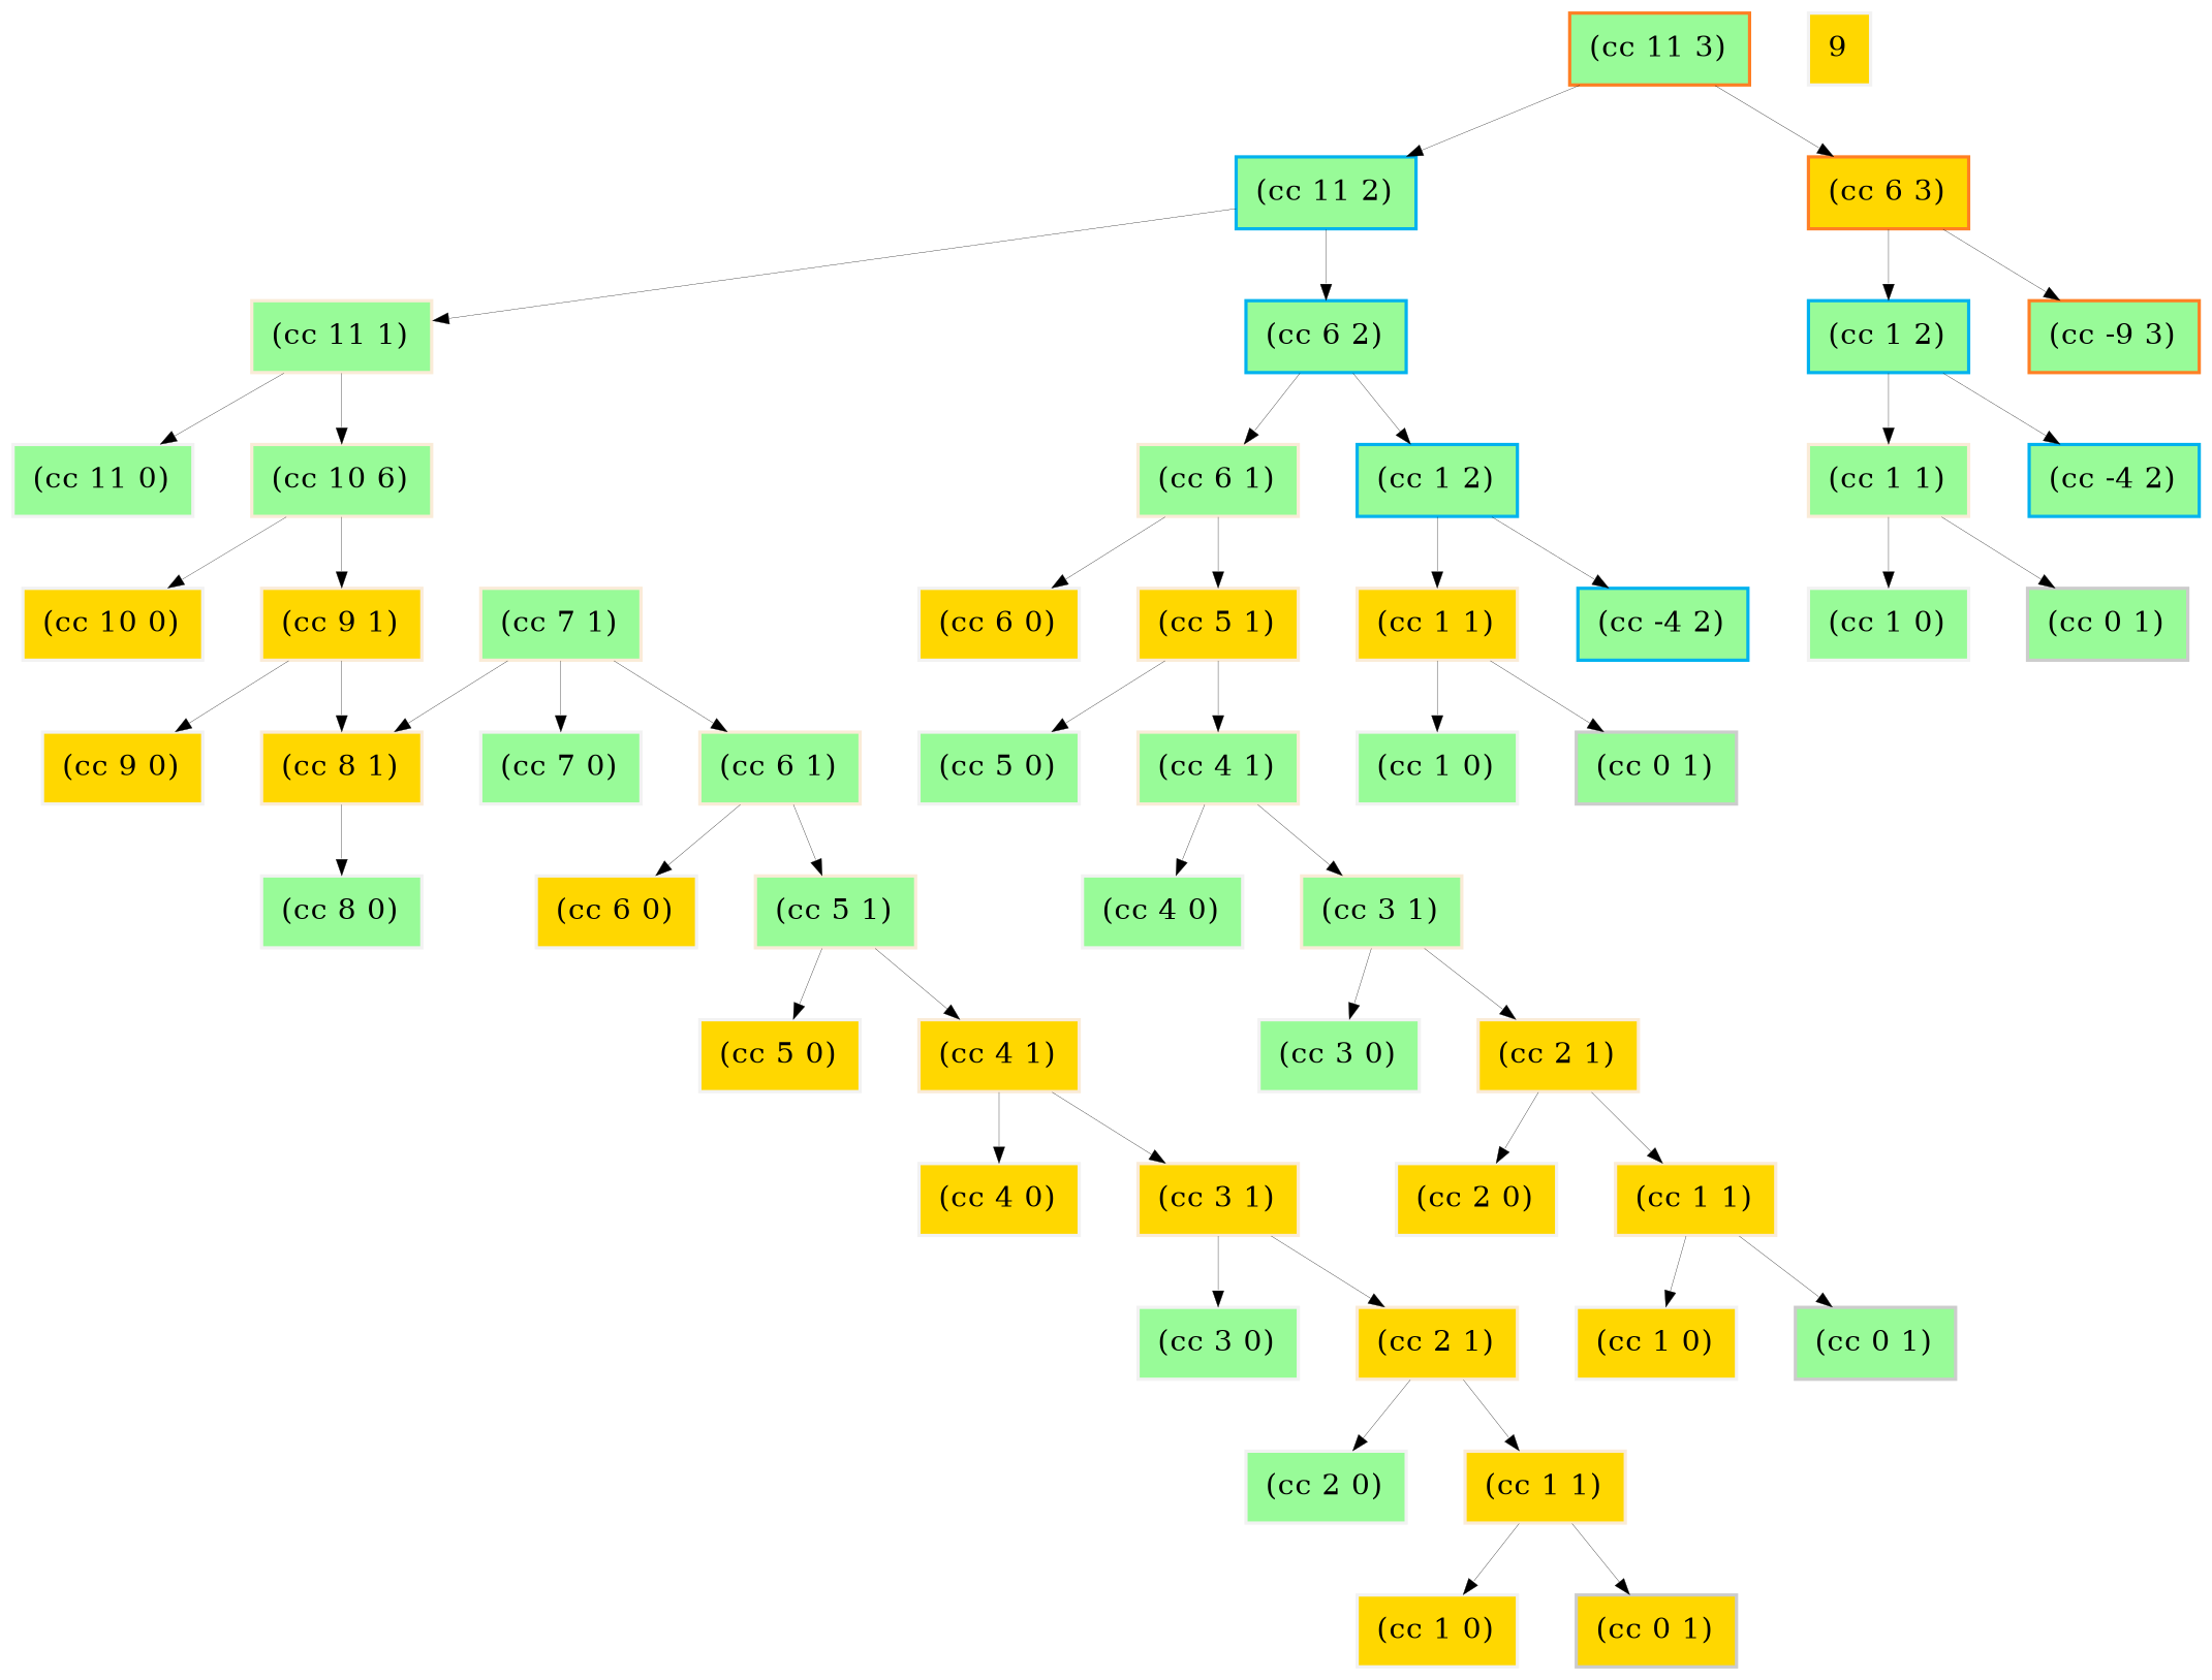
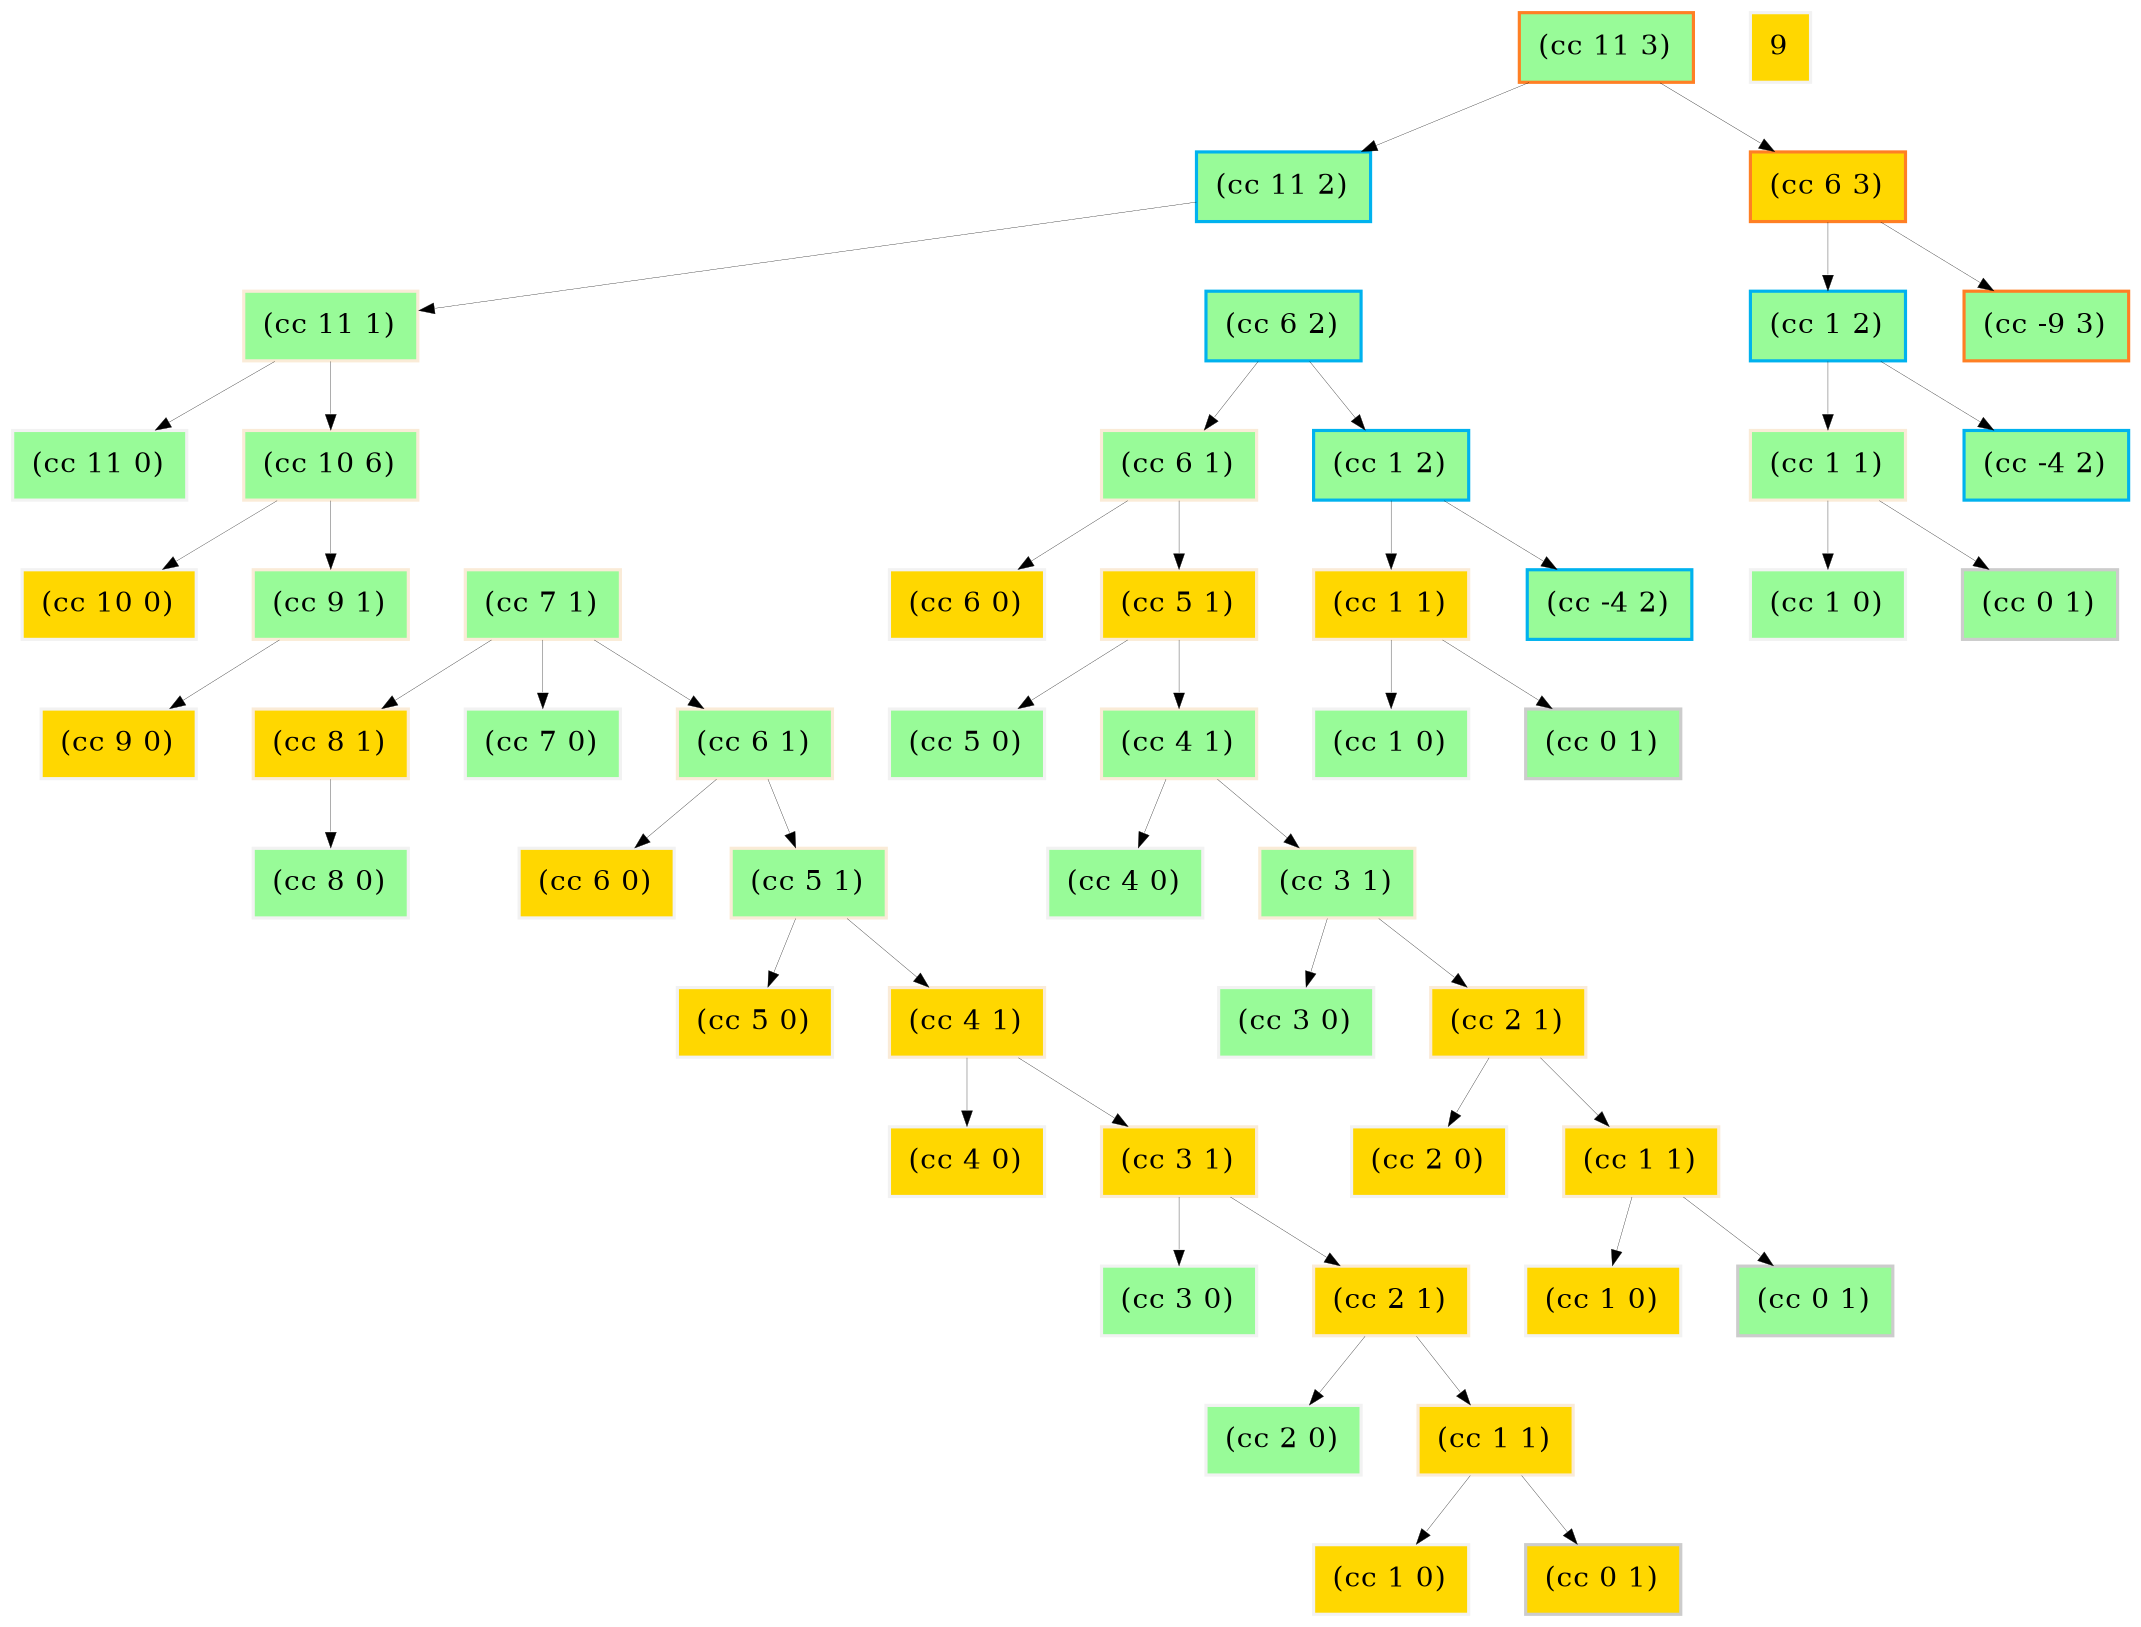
  digraph {
    ranksep=0.3
    node [color=gray95 fillcolor=palegreen fontsize=9 margin=.08 shape=box style=filled]
    edge [arrowsize=0.5 penwidth=.1]
    n1 [color=chocolate1 height=0 label="(cc 11 3)" width=0]
    n2 [color=deepskyblue2 height=0 label="(cc 11 2)" width=0]
    n3 [color=chocolate1 fillcolor=gold height=0 label="(cc 6 3)" width=0]
    n4 [color=antiquewhite height=0 label="(cc 11 1)" width=0]
    n5 [color=deepskyblue2 height=0 label="(cc 6 2)" width=0]
    n6 [color=deepskyblue2 height=0 label="(cc 1 2)" width=0]
    n7 [color=chocolate1 height=0 label="(cc -9 3)" width=0]
    n8 [height=0 label="(cc 11 0)" width=0]
    n9 [color=antiquewhite height=0 label="(cc 10 6)" width=0]
    n10 [color=antiquewhite height=0 label="(cc 6 1)" width=0]
    n11 [color=deepskyblue2 height=0 label="(cc 1 2)" width=0]
    n12 [fillcolor=gold height=0 label="(cc 10 0)" width=0]
-   n13 [color=antiquewhite fillcolor=gold height=0 label="(cc 9 1)" width=0]
+   n13 [color=antiquewhite height=0 label="(cc 9 1)" width=0]
    n14 [fillcolor=gold height=0 label="(cc 9 0)" width=0]
    n15 [color=antiquewhite fillcolor=gold height=0 label="(cc 8 1)" width=0]
    n16 [height=0 label="(cc 8 0)" width=0]
    n17 [color=antiquewhite height=0 label="(cc 7 1)" width=0]
    n18 [height=0 label="(cc 7 0)" width=0]
    n19 [color=antiquewhite height=0 label="(cc 6 1)" width=0]
    n20 [fillcolor=gold height=0 label="(cc 6 0)" width=0]
    n21 [color=antiquewhite height=0 label="(cc 5 1)" width=0]
    n22 [fillcolor=gold height=0 label="(cc 5 0)" width=0]
    n23 [color=antiquewhite fillcolor=gold height=0 label="(cc 4 1)" width=0]
    n24 [fillcolor=gold height=0 label="(cc 4 0)" width=0]
    n25 [color=antiquewhite fillcolor=gold height=0 label="(cc 3 1)" width=0]
    n26 [height=0 label="(cc 3 0)" width=0]
    n27 [color=antiquewhite fillcolor=gold height=0 label="(cc 2 1)" width=0]
    n28 [height=0 label="(cc 2 0)" width=0]
    n29 [color=antiquewhite fillcolor=gold height=0 label="(cc 1 1)" width=0]
    n30 [fillcolor=gold height=0 label="(cc 1 0)" width=0]
    n31 [color=gray80 fillcolor=gold height=0 label="(cc 0 1)" width=0]
    n32 [fillcolor=gold height=0 label="(cc 6 0)" width=0]
    n33 [color=antiquewhite fillcolor=gold height=0 label="(cc 5 1)" width=0]
    n34 [color=antiquewhite fillcolor=gold height=0 label="(cc 1 1)" width=0]
    n35 [color=deepskyblue2 height=0 label="(cc -4 2)" width=0]
    n36 [height=0 label="(cc 5 0)" width=0]
    n37 [color=antiquewhite height=0 label="(cc 4 1)" width=0]
    n38 [height=0 label="(cc 4 0)" width=0]
    n39 [color=antiquewhite height=0 label="(cc 3 1)" width=0]
    n40 [height=0 label="(cc 3 0)" width=0]
    n41 [color=antiquewhite fillcolor=gold height=0 label="(cc 2 1)" width=0]
    n42 [fillcolor=gold height=0 label="(cc 2 0)" width=0]
    n43 [color=antiquewhite fillcolor=gold height=0 label="(cc 1 1)" width=0]
    n44 [fillcolor=gold height=0 label="(cc 1 0)" width=0]
    n45 [color=gray80 height=0 label="(cc 0 1)" width=0]
    n46 [height=0 label="(cc 1 0)" width=0]
    n47 [color=gray80 height=0 label="(cc 0 1)" width=0]
    n48 [color=antiquewhite height=0 label="(cc 1 1)" width=0]
    n49 [color=deepskyblue2 height=0 label="(cc -4 2)" width=0]
    n50 [height=0 label="(cc 1 0)" width=0]
    n51 [color=gray80 height=0 label="(cc 0 1)" width=0]
    n52 [fillcolor=gold height=0 label=9 width=0]
    n1 -> n2
    n1 -> n3
    n2 -> n4
-   n2 -> n5
    n3 -> n6
    n3 -> n7
    n4 -> n8
    n4 -> n9
    n5 -> n10
    n5 -> n11
    n6 -> n48
    n6 -> n49
    n9 -> n12
    n9 -> n13
    n10 -> n32
    n10 -> n33
    n11 -> n34
    n11 -> n35
    n13 -> n14
-   n13 -> n15
    n15 -> n16
    n17 -> n15
    n17 -> n18
    n17 -> n19
    n19 -> n20
    n19 -> n21
    n21 -> n22
    n21 -> n23
    n23 -> n24
    n23 -> n25
    n25 -> n26
    n25 -> n27
    n27 -> n28
    n27 -> n29
    n29 -> n30
    n29 -> n31
    n33 -> n36
    n33 -> n37
    n34 -> n46
    n34 -> n47
    n37 -> n38
    n37 -> n39
    n39 -> n40
    n39 -> n41
    n41 -> n42
    n41 -> n43
    n43 -> n44
    n43 -> n45
    n48 -> n50
    n48 -> n51
  }
